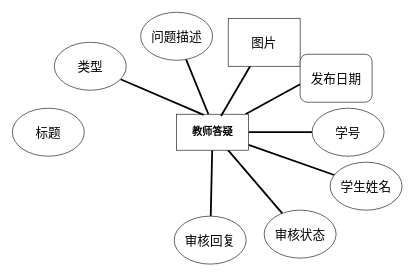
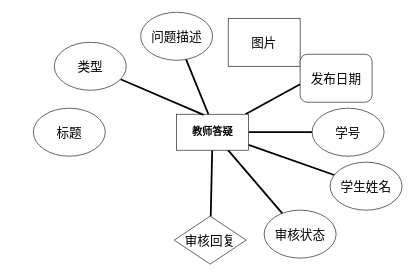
  <mxCell id="0" />
  <mxCell id="1" parent="0" />
  <mxCell id="2" style="edgeStyle=none;shape=connector;rounded=0;orthogonalLoop=1;jettySize=auto;html=1;entryX=0;entryY=0.625;entryDx=0;entryDy=0;entryPerimeter=0;labelBackgroundColor=default;strokeWidth=3;fontFamily=Helvetica;fontSize=11;fontColor=default;endArrow=none;endFill=0;" edge="1" parent="1" source="7" target="16"><mxGeometry relative="1" as="geometry" /></mxCell>
  <mxCell id="3" style="edgeStyle=none;shape=connector;rounded=0;orthogonalLoop=1;jettySize=auto;html=1;labelBackgroundColor=default;strokeWidth=3;fontFamily=Helvetica;fontSize=11;fontColor=default;endArrow=none;endFill=0;" edge="1" parent="1" source="7" target="15"><mxGeometry relative="1" as="geometry" /></mxCell>
  <mxCell id="4" style="edgeStyle=none;shape=connector;rounded=0;orthogonalLoop=1;jettySize=auto;html=1;labelBackgroundColor=default;strokeWidth=3;fontFamily=Helvetica;fontSize=11;fontColor=default;endArrow=none;endFill=0;" edge="1" parent="1" source="7" target="17"><mxGeometry relative="1" as="geometry" /></mxCell>
  <mxCell id="5" style="edgeStyle=none;shape=connector;rounded=0;orthogonalLoop=1;jettySize=auto;html=1;labelBackgroundColor=default;strokeWidth=3;fontFamily=Helvetica;fontSize=11;fontColor=default;endArrow=none;endFill=0;" edge="1" parent="1" source="7" target="18"><mxGeometry relative="1" as="geometry" /></mxCell>
  <mxCell id="6" style="edgeStyle=none;shape=connector;rounded=0;orthogonalLoop=1;jettySize=auto;html=1;labelBackgroundColor=default;strokeWidth=3;fontFamily=Helvetica;fontSize=11;fontColor=default;endArrow=none;endFill=0;" edge="1" parent="1" source="7" target="19"><mxGeometry relative="1" as="geometry" /></mxCell>
  <mxCell id="7" value="教师答疑" style="rounded=0;whiteSpace=wrap;html=1;fontFamily=Times New Roman;fontStyle=1;fontSize=17;" vertex="1" parent="1"><mxGeometry x="294" y="190" width="120" height="60" as="geometry" /></mxCell>
- <mxCell id="8" value="标题" style="ellipse;whiteSpace=wrap;html=1;fontSize=21;" vertex="1" parent="1"><mxGeometry x="20" y="180" width="120" height="80" as="geometry" /></mxCell>
+ <mxCell id="8" value="标题" style="ellipse;whiteSpace=wrap;html=1;fontSize=21;" vertex="1" parent="1"><mxGeometry x="55" y="180" width="120" height="80" as="geometry" /></mxCell>
  <mxCell id="9" style="rounded=0;orthogonalLoop=1;jettySize=auto;html=1;endArrow=none;endFill=0;strokeWidth=3;exitX=0.375;exitY=0.017;exitDx=0;exitDy=0;exitPerimeter=0;" edge="1" parent="1" source="7" target="10"><mxGeometry relative="1" as="geometry"><mxPoint x="284" y="170" as="sourcePoint" /></mxGeometry></mxCell>
  <mxCell id="10" value="类型" style="ellipse;whiteSpace=wrap;html=1;fontSize=21;" vertex="1" parent="1"><mxGeometry x="90" y="70" width="120" height="80" as="geometry" /></mxCell>
- <mxCell id="11" style="rounded=0;orthogonalLoop=1;jettySize=auto;html=1;endArrow=none;endFill=0;strokeWidth=3;exitX=0.617;exitY=0.05;exitDx=0;exitDy=0;exitPerimeter=0;" edge="1" parent="1" source="7" target="12"><mxGeometry relative="1" as="geometry"><mxPoint x="474" y="110" as="sourcePoint" /></mxGeometry></mxCell>
  <mxCell id="12" value="图片" style="whiteSpace=wrap;html=1;fontSize=21;rounded=0;" vertex="1" parent="1"><mxGeometry x="380" y="30" width="120" height="80" as="geometry" /></mxCell>
  <mxCell id="13" style="edgeStyle=none;shape=connector;rounded=0;orthogonalLoop=1;jettySize=auto;html=1;entryX=0.442;entryY=0;entryDx=0;entryDy=0;entryPerimeter=0;labelBackgroundColor=default;strokeWidth=3;fontFamily=Helvetica;fontSize=11;fontColor=default;endArrow=none;endFill=0;" edge="1" parent="1" source="14" target="7"><mxGeometry relative="1" as="geometry" /></mxCell>
  <mxCell id="14" value="问题描述" style="ellipse;whiteSpace=wrap;html=1;fontSize=21;" vertex="1" parent="1"><mxGeometry x="234" y="20" width="120" height="80" as="geometry" /></mxCell>
  <mxCell id="15" value="学号" style="ellipse;whiteSpace=wrap;html=1;fontSize=21;" vertex="1" parent="1"><mxGeometry x="520" y="180" width="120" height="80" as="geometry" /></mxCell>
  <mxCell id="16" value="发布日期" style="whiteSpace=wrap;html=1;fontSize=21;rounded=1;" vertex="1" parent="1"><mxGeometry x="500" y="90" width="120" height="80" as="geometry" /></mxCell>
  <mxCell id="17" value="学生姓名" style="ellipse;whiteSpace=wrap;html=1;fontSize=21;" vertex="1" parent="1"><mxGeometry x="550" y="270" width="120" height="80" as="geometry" /></mxCell>
  <mxCell id="18" value="审核状态" style="ellipse;whiteSpace=wrap;html=1;fontSize=21;" vertex="1" parent="1"><mxGeometry x="440" y="350" width="120" height="80" as="geometry" /></mxCell>
- <mxCell id="19" value="审核回复" style="ellipse;whiteSpace=wrap;html=1;fontSize=21;" vertex="1" parent="1"><mxGeometry x="290" y="360" width="120" height="80" as="geometry" /></mxCell>
+ <mxCell id="19" value="审核回复" style="rhombus;whiteSpace=wrap;html=1;fontSize=21;" vertex="1" parent="1"><mxGeometry x="290" y="360" width="120" height="80" as="geometry" /></mxCell>
